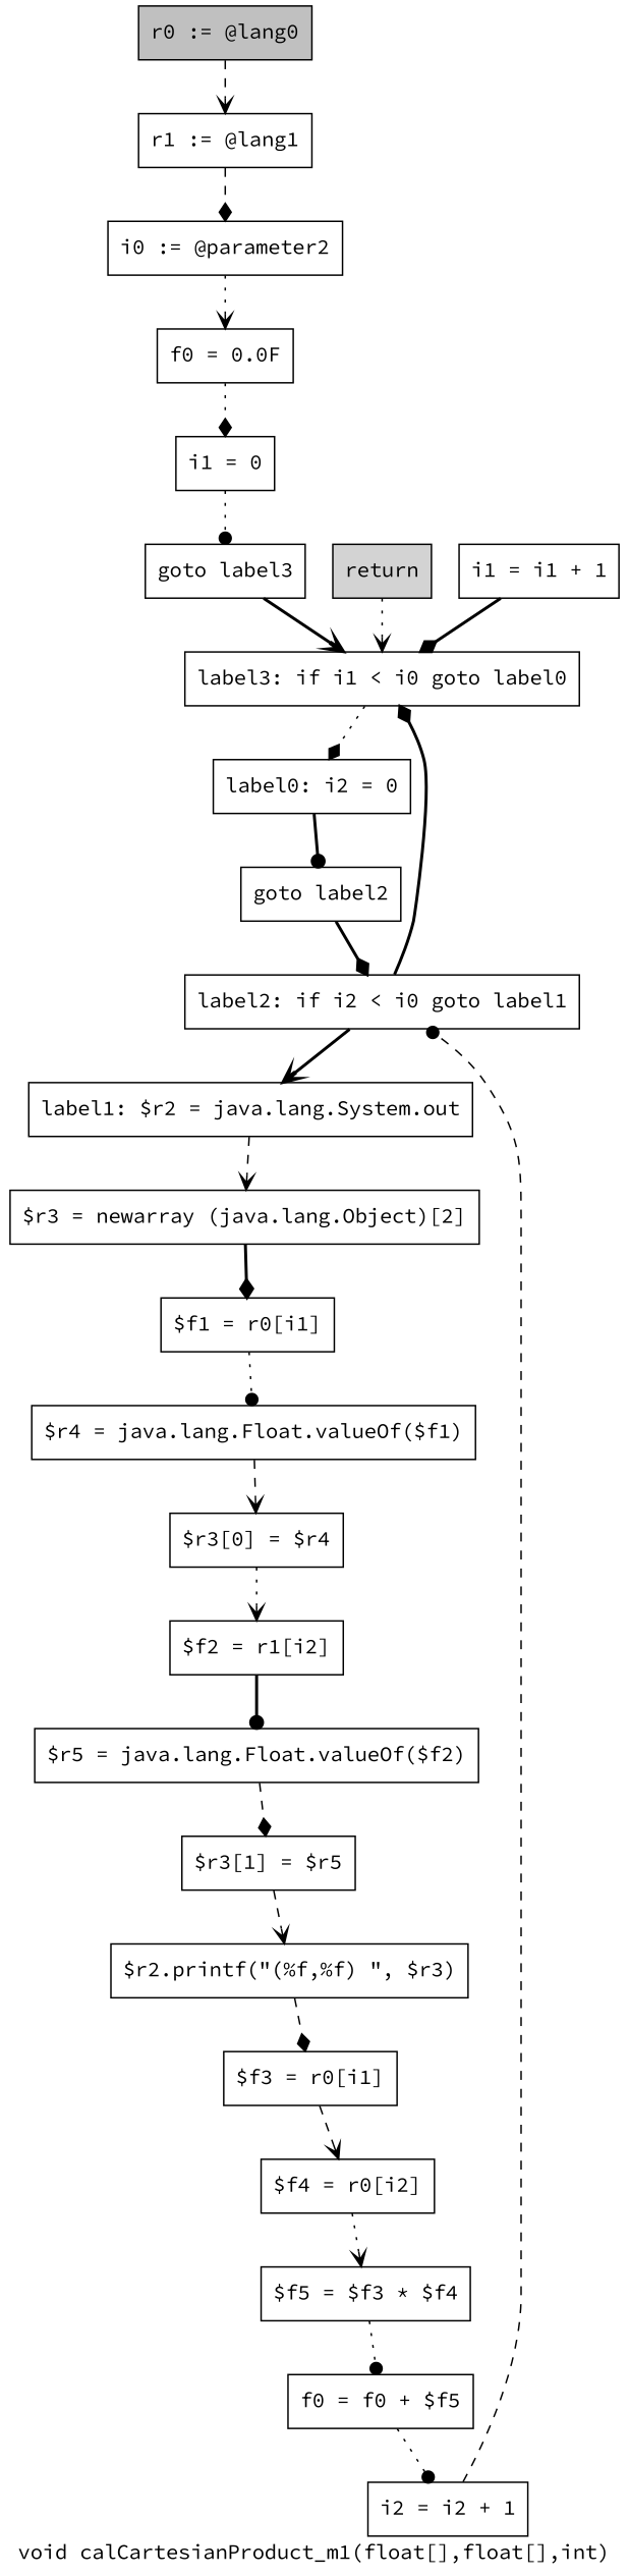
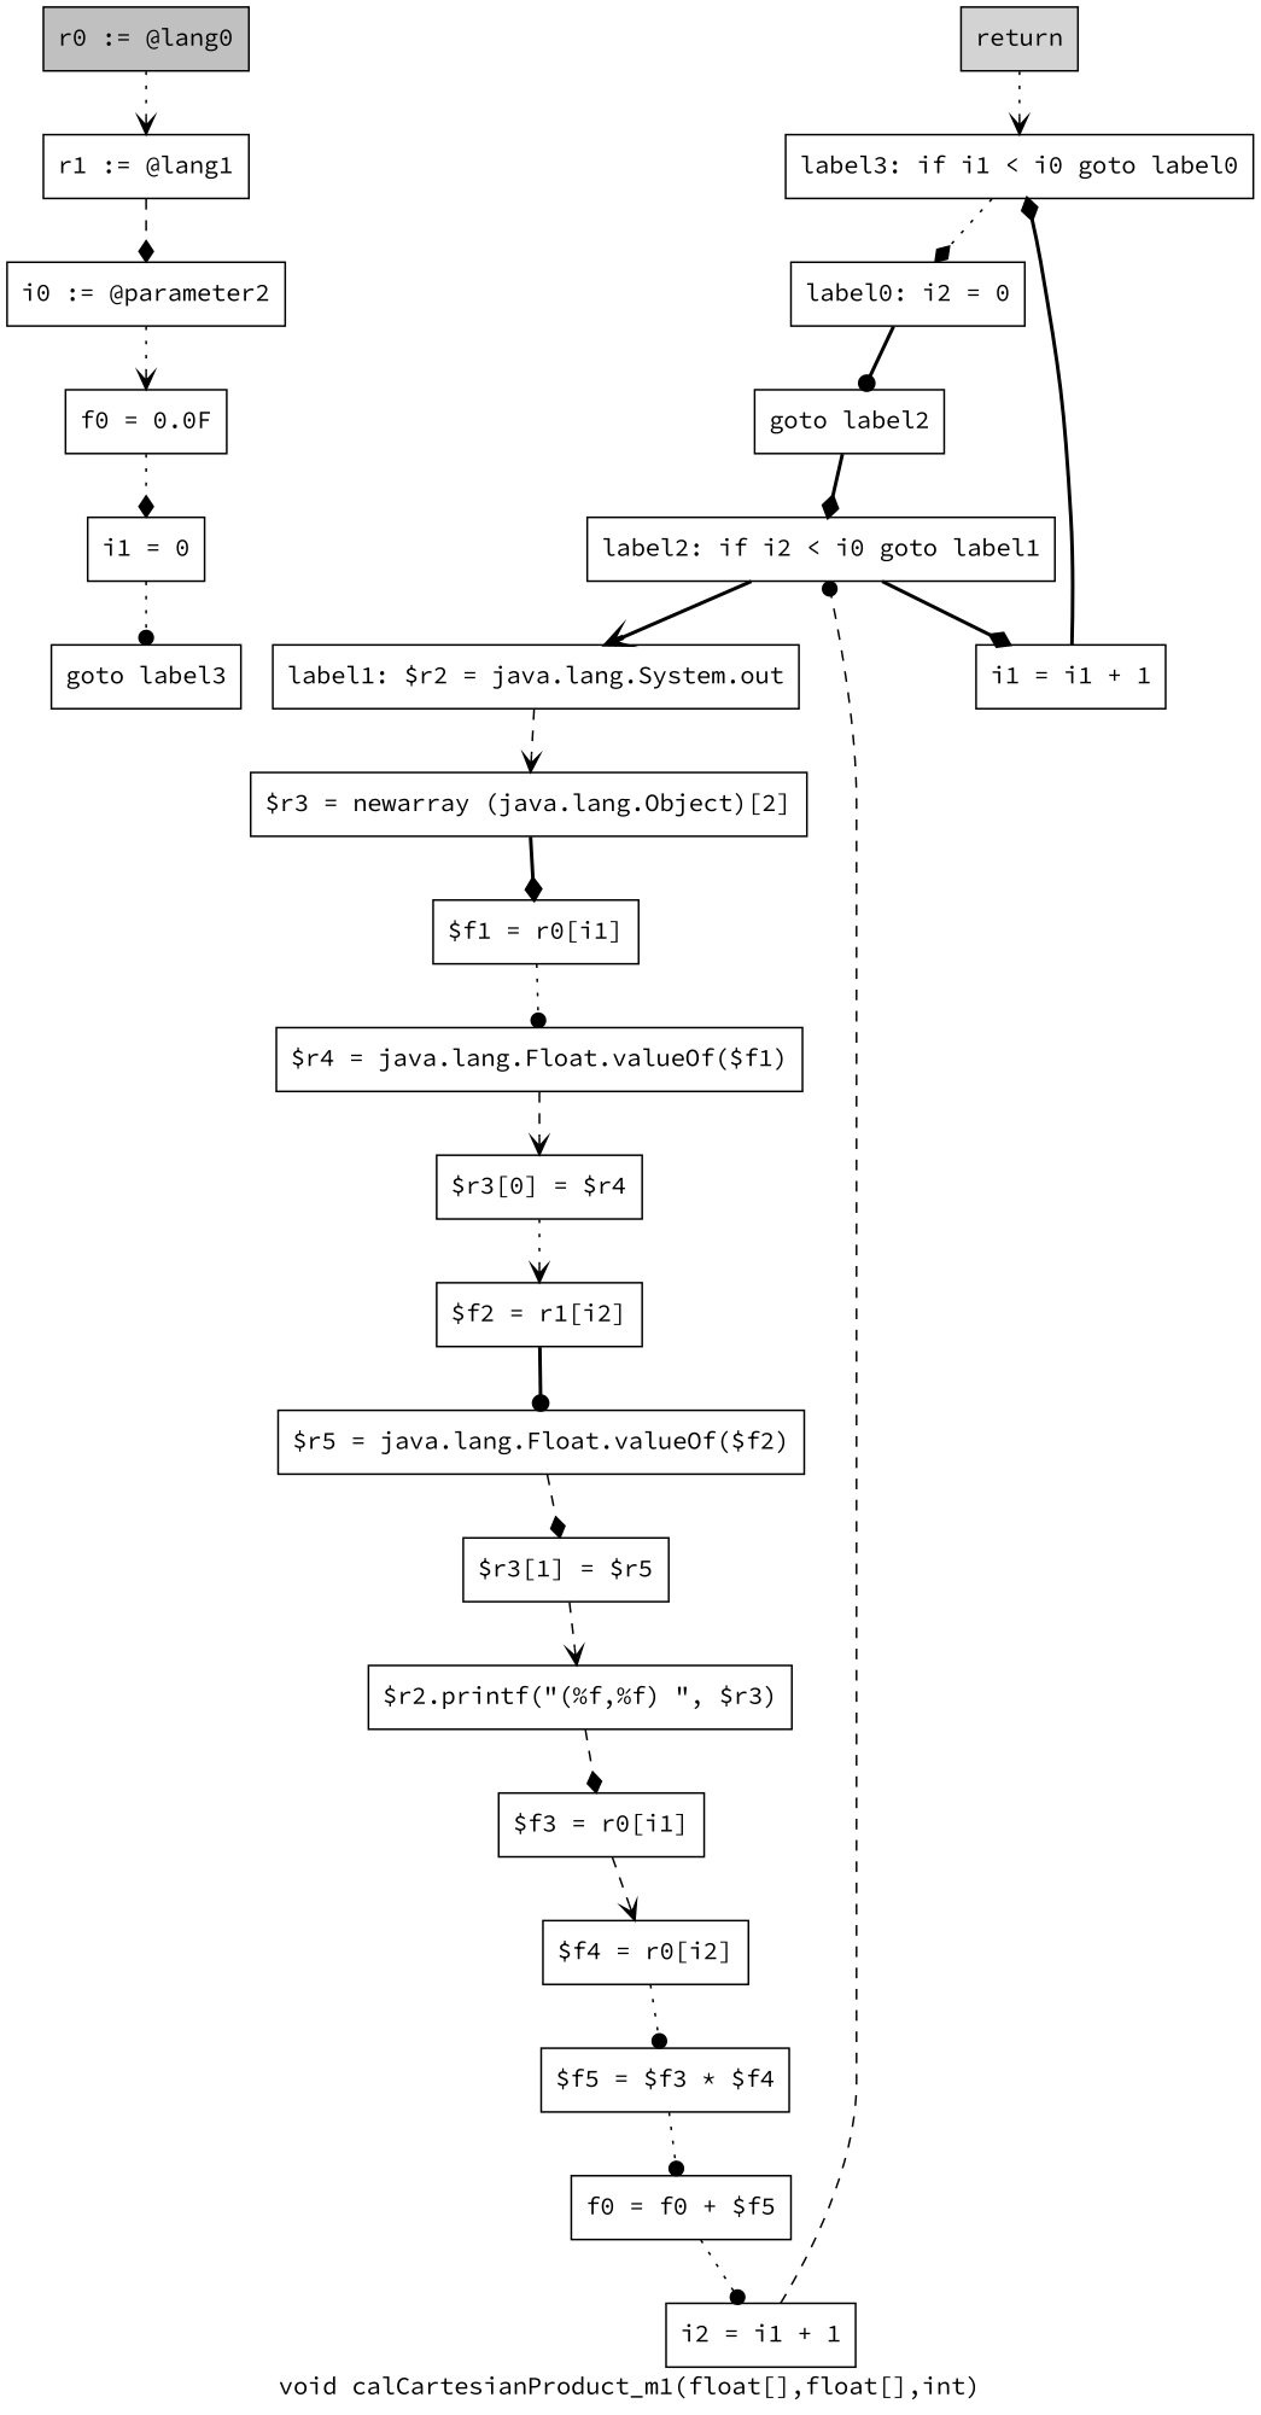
  digraph {
    fontname="Source Code Pro"
    label="void calCartesianProduct_m1(float[],float[],int)"
    node [fontname="Source Code Pro" shape=box]
    edge [arrowhead=vee fontname="Source Code Pro" style=dotted]
    n1 [fillcolor=gray label="r0 := @lang0" style=filled]
    n2 [label="r1 := @lang1"]
    n3 [label="i0 := @parameter2"]
    n4 [label="f0 = 0.0F"]
    n5 [label="i1 = 0"]
    n6 [label="goto label3"]
    n7 [label="label3: if i1 < i0 goto label0"]
    n8 [label="label0: i2 = 0"]
    n9 [label="goto label2"]
    n10 [fillcolor=lightgray label=return style=filled]
    n11 [label="label2: if i2 < i0 goto label1"]
    n12 [label="label1: $r2 = java.lang.System.out"]
    n13 [label="i1 = i1 + 1"]
    n14 [label="$r3 = newarray (java.lang.Object)[2]"]
    n15 [label="$f1 = r0[i1]"]
    n16 [label="$r4 = java.lang.Float.valueOf($f1)"]
    n17 [label="$r3[0] = $r4"]
    n18 [label="$f2 = r1[i2]"]
    n19 [label="$r5 = java.lang.Float.valueOf($f2)"]
    n20 [label="$r3[1] = $r5"]
    n21 [label="$r2.printf(\"(%f,%f) \", $r3)"]
    n22 [label="$f3 = r0[i1]"]
    n23 [label="$f4 = r0[i2]"]
    n24 [label="$f5 = $f3 * $f4"]
    n25 [label="f0 = f0 + $f5"]
-   n26 [label="i2 = i2 + 1"]
-   n1 -> n2 [style=dashed]
+   n26 [label="i2 = i1 + 1"]
+   n1 -> n2
    n2 -> n3 [arrowhead=diamond style=dashed]
    n3 -> n4
    n4 -> n5 [arrowhead=diamond]
    n5 -> n6 [arrowhead=dot]
-   n6 -> n7 [style=bold]
    n7 -> n8 [arrowhead=diamond]
    n8 -> n9 [arrowhead=dot style=bold]
    n9 -> n11 [arrowhead=diamond style=bold]
    n10 -> n7
    n11 -> n12 [style=bold]
-   n11 -> n7 [arrowhead=diamond style=bold]
+   n11 -> n13 [arrowhead=diamond style=bold]
    n12 -> n14 [style=dashed]
    n13 -> n7 [arrowhead=diamond style=bold]
    n14 -> n15 [arrowhead=diamond style=bold]
    n15 -> n16 [arrowhead=dot]
    n16 -> n17 [style=dashed]
    n17 -> n18
    n18 -> n19 [arrowhead=dot style=bold]
    n19 -> n20 [arrowhead=diamond style=dashed]
    n20 -> n21 [style=dashed]
    n21 -> n22 [arrowhead=diamond style=dashed]
    n22 -> n23 [style=dashed]
-   n23 -> n24
+   n23 -> n24 [arrowhead=dot]
    n24 -> n25 [arrowhead=dot]
    n25 -> n26 [arrowhead=dot]
    n26 -> n11 [arrowhead=dot style=dashed]
  }
